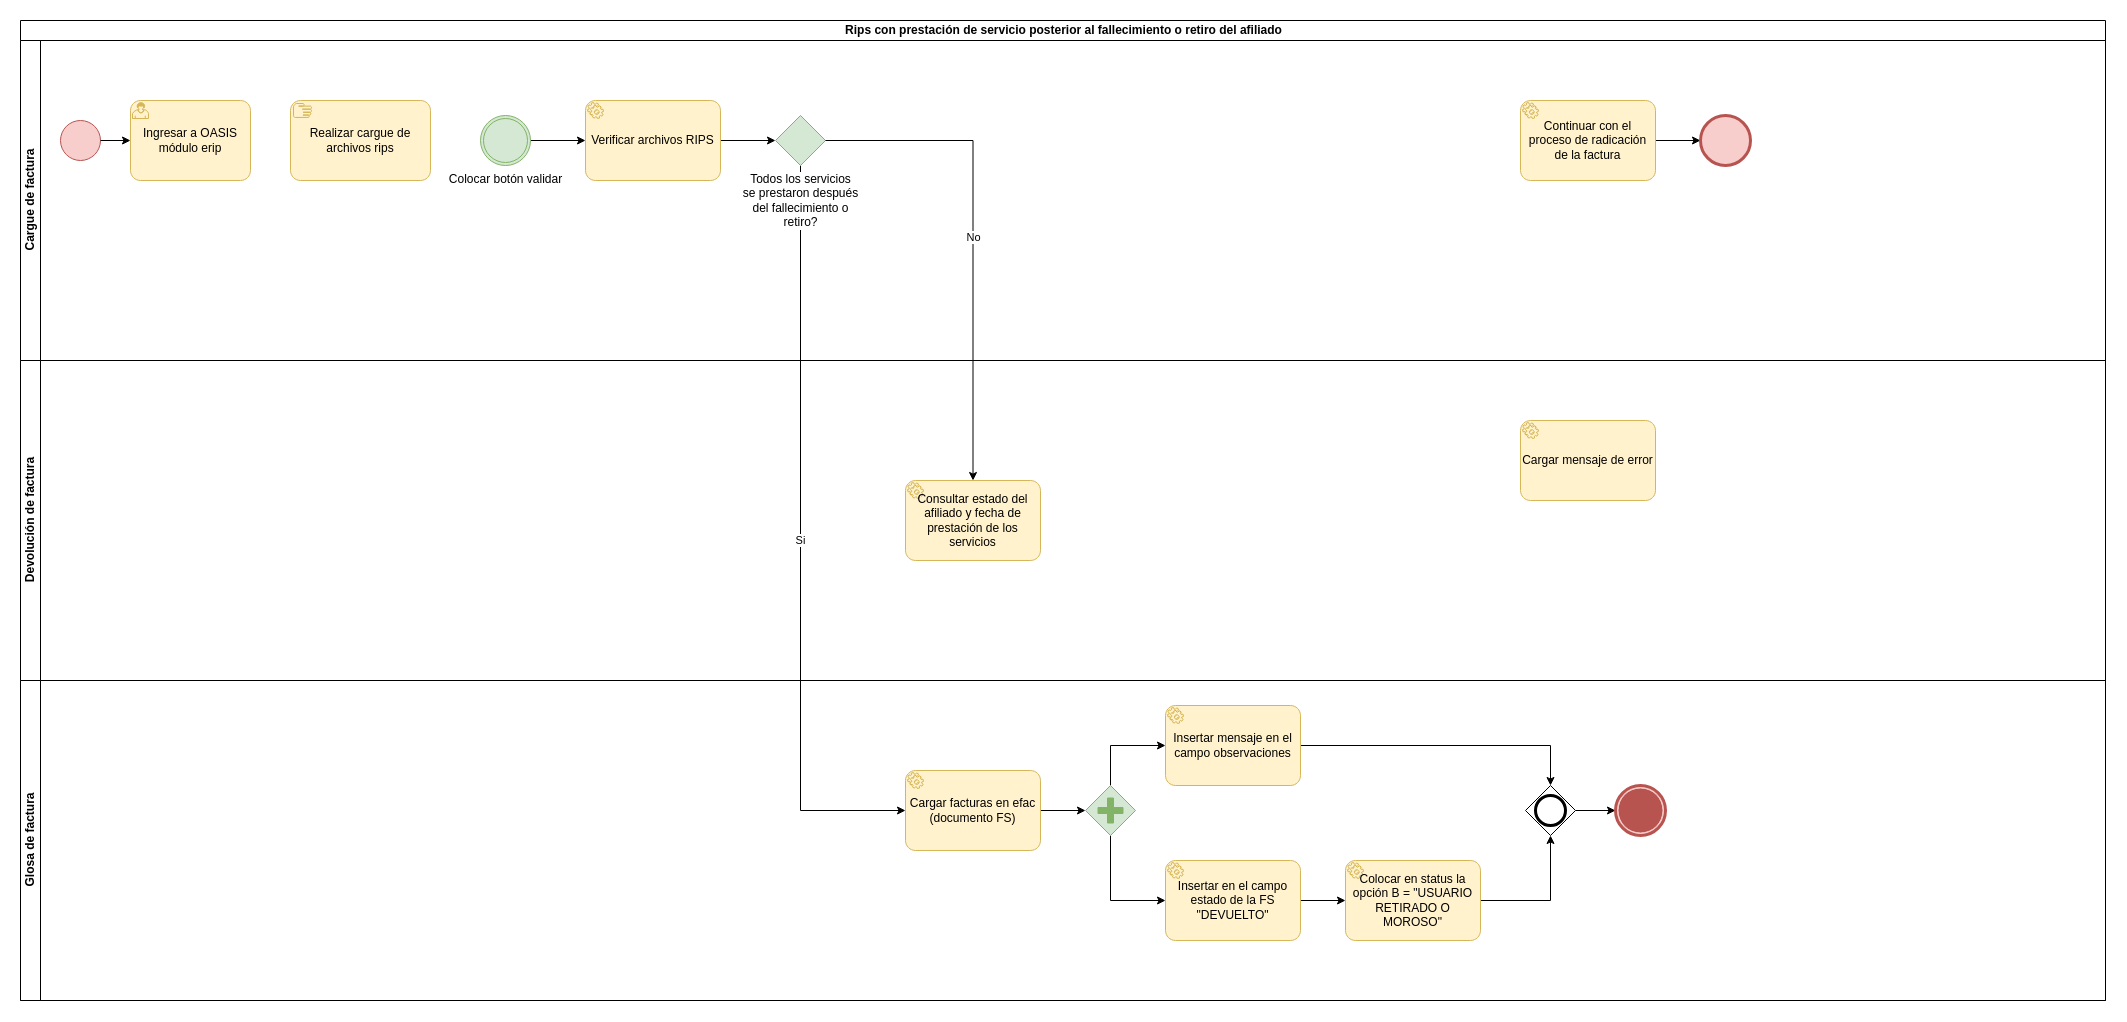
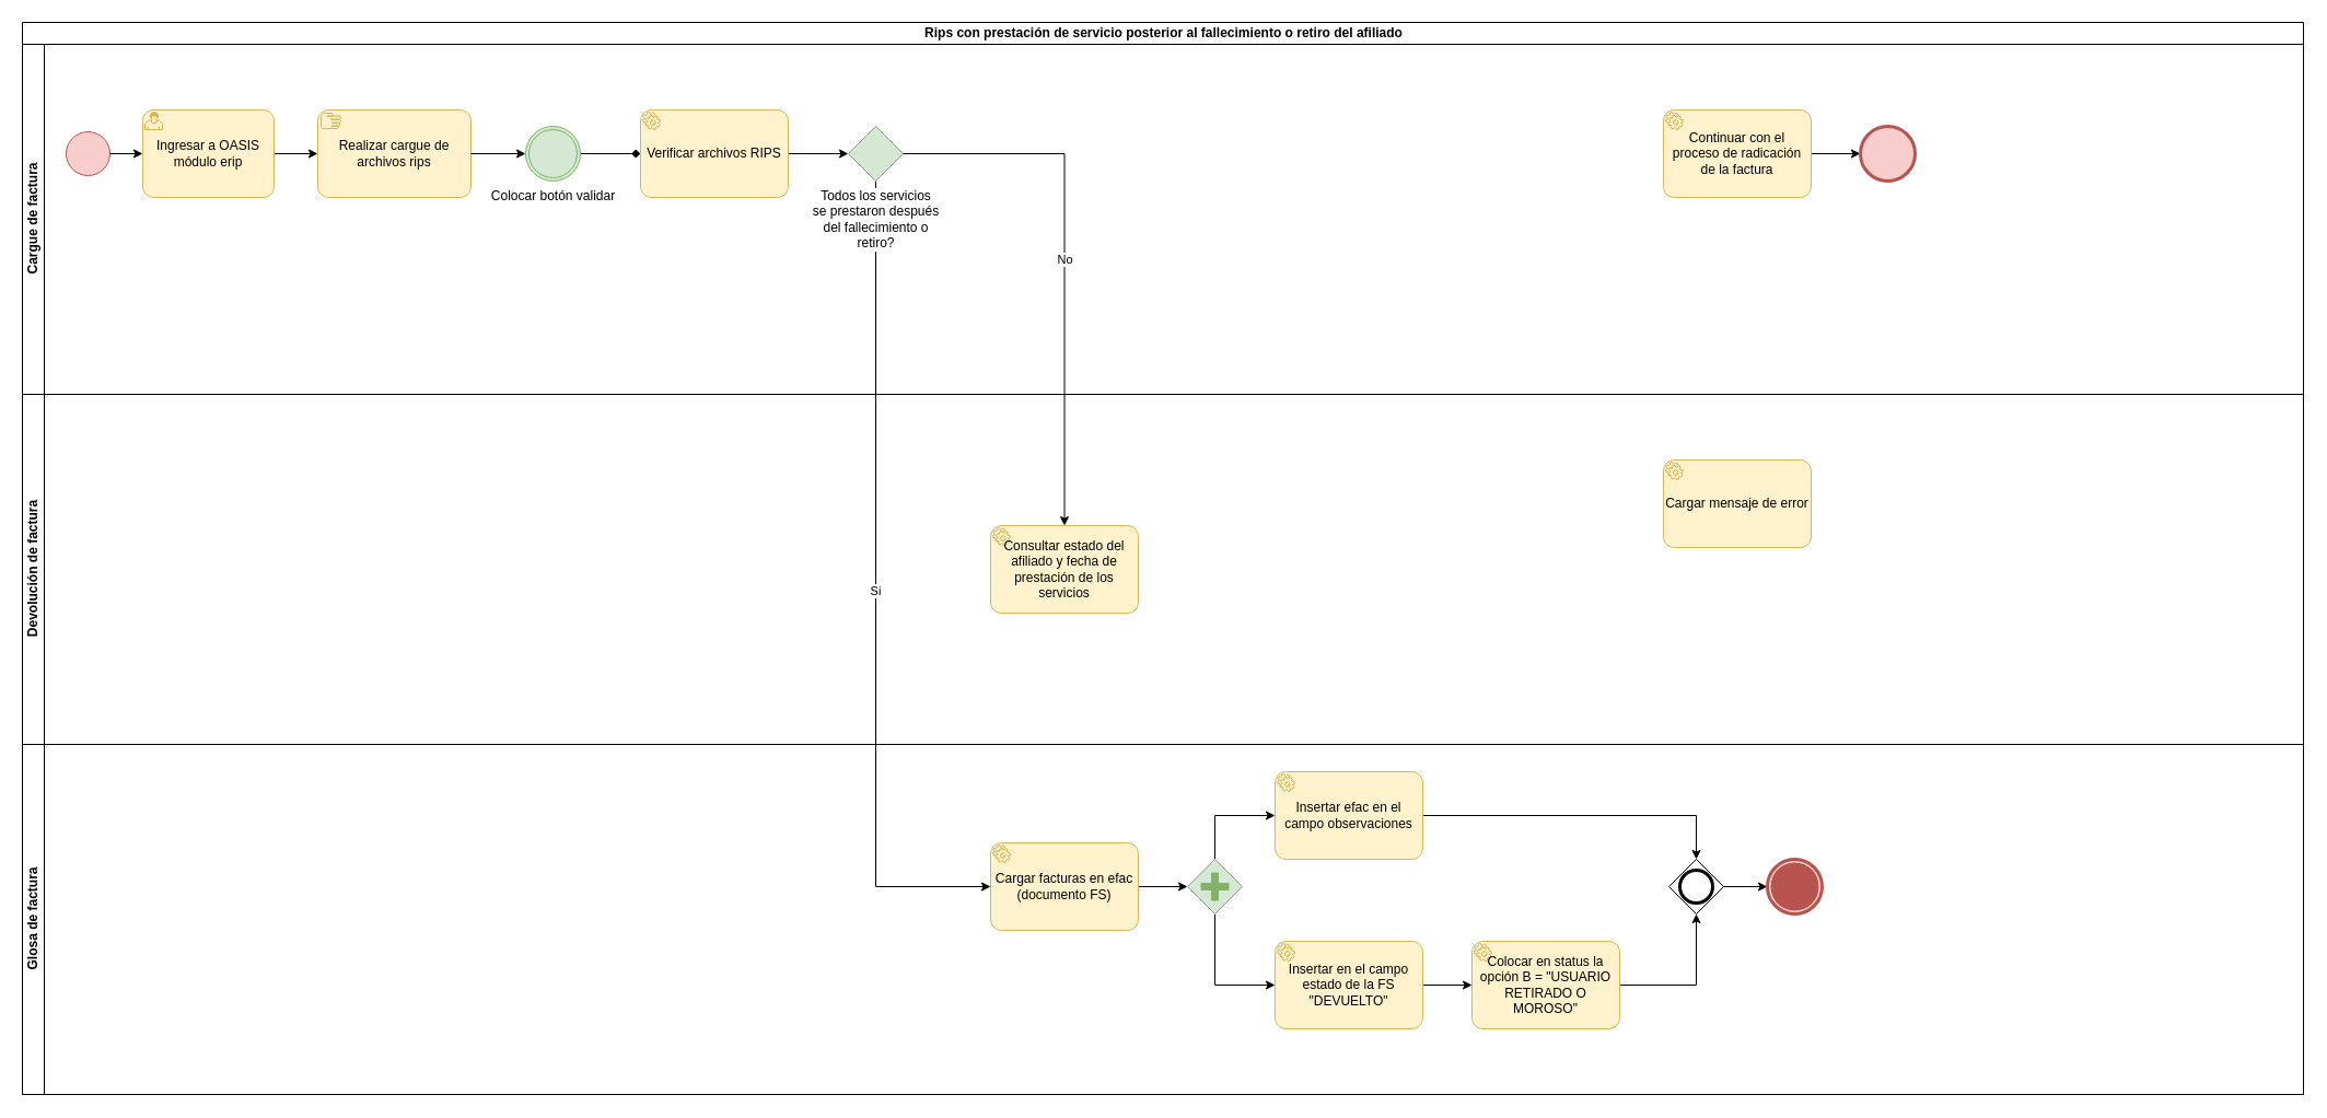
  <mxCell id="0" />
  <mxCell id="1" parent="0" />
  <mxCell id="2" value="&lt;font style=&quot;vertical-align: inherit;&quot;&gt;&lt;font style=&quot;vertical-align: inherit;&quot;&gt;Rips con prestación de servicio posterior al fallecimiento o retiro del afiliado&lt;/font&gt;&lt;/font&gt;" style="swimlane;childLayout=stackLayout;resizeParent=1;resizeParentMax=0;horizontal=1;startSize=20;horizontalStack=0;html=1;" parent="1" vertex="1"><mxGeometry x="20" y="20" width="2085" height="980" as="geometry" /></mxCell>
  <mxCell id="3" value="Si" style="edgeStyle=orthogonalEdgeStyle;rounded=0;orthogonalLoop=1;jettySize=auto;html=1;entryX=0;entryY=0.5;entryDx=0;entryDy=0;entryPerimeter=0;" edge="1" parent="2" source="18" target="24"><mxGeometry relative="1" as="geometry"><mxPoint x="780" y="740" as="targetPoint" /><Array as="points"><mxPoint x="780" y="790" /></Array></mxGeometry></mxCell>
  <mxCell id="4" value="&lt;font style=&quot;vertical-align: inherit;&quot;&gt;&lt;font style=&quot;vertical-align: inherit;&quot;&gt;Cargue de factura&lt;/font&gt;&lt;/font&gt;" style="swimlane;startSize=20;horizontal=0;html=1;" parent="2" vertex="1"><mxGeometry y="20" width="2085" height="320" as="geometry" /></mxCell>
  <mxCell id="5" value="" style="points=[[0.145,0.145,0],[0.5,0,0],[0.855,0.145,0],[1,0.5,0],[0.855,0.855,0],[0.5,1,0],[0.145,0.855,0],[0,0.5,0]];shape=mxgraph.bpmn.event;html=1;verticalLabelPosition=bottom;labelBackgroundColor=#ffffff;verticalAlign=top;align=center;perimeter=ellipsePerimeter;outlineConnect=0;aspect=fixed;outline=standard;symbol=general;fillColor=#f8cecc;strokeColor=#b85450;" parent="4" vertex="1"><mxGeometry x="40" y="80" width="40" height="40" as="geometry" /></mxCell>
  <mxCell id="6" value="Realizar cargue de archivos rips" style="points=[[0.25,0,0],[0.5,0,0],[0.75,0,0],[1,0.25,0],[1,0.5,0],[1,0.75,0],[0.75,1,0],[0.5,1,0],[0.25,1,0],[0,0.75,0],[0,0.5,0],[0,0.25,0]];shape=mxgraph.bpmn.task;whiteSpace=wrap;rectStyle=rounded;size=10;html=1;container=1;expand=0;collapsible=0;taskMarker=manual;fillColor=#fff2cc;strokeColor=#d6b656;" parent="4" vertex="1"><mxGeometry x="270" y="60" width="140" height="80" as="geometry" /></mxCell>
+ <mxCell id="7" style="edgeStyle=orthogonalEdgeStyle;rounded=0;orthogonalLoop=1;jettySize=auto;html=1;" parent="4" source="8" target="6" edge="1"><mxGeometry relative="1" as="geometry"><mxPoint x="270" y="100" as="targetPoint" /></mxGeometry></mxCell>
  <mxCell id="8" value="Ingresar a OASIS módulo erip" style="points=[[0.25,0,0],[0.5,0,0],[0.75,0,0],[1,0.25,0],[1,0.5,0],[1,0.75,0],[0.75,1,0],[0.5,1,0],[0.25,1,0],[0,0.75,0],[0,0.5,0],[0,0.25,0]];shape=mxgraph.bpmn.task;whiteSpace=wrap;rectStyle=rounded;size=10;html=1;container=1;expand=0;collapsible=0;taskMarker=user;fillColor=#fff2cc;strokeColor=#d6b656;" parent="4" vertex="1"><mxGeometry x="110" y="60" width="120" height="80" as="geometry" /></mxCell>
  <mxCell id="9" style="edgeStyle=orthogonalEdgeStyle;rounded=0;orthogonalLoop=1;jettySize=auto;html=1;entryX=0;entryY=0.5;entryDx=0;entryDy=0;entryPerimeter=0;" parent="4" source="5" target="8" edge="1"><mxGeometry relative="1" as="geometry"><mxPoint x="110" y="100" as="targetPoint" /></mxGeometry></mxCell>
- <mxCell id="11" style="edgeStyle=orthogonalEdgeStyle;rounded=0;orthogonalLoop=1;jettySize=auto;html=1;entryX=0;entryY=0.5;entryDx=0;entryDy=0;entryPerimeter=0;" parent="4" source="12" target="14" edge="1"><mxGeometry relative="1" as="geometry"><mxPoint x="560" y="100" as="targetPoint" /></mxGeometry></mxCell>
+ <mxCell id="10" style="edgeStyle=orthogonalEdgeStyle;rounded=0;orthogonalLoop=1;jettySize=auto;html=1;entryX=0;entryY=0.5;entryDx=0;entryDy=0;entryPerimeter=0;" parent="4" source="6" target="12" edge="1"><mxGeometry relative="1" as="geometry"><mxPoint x="460" y="100" as="targetPoint" /></mxGeometry></mxCell>
+ <mxCell id="11" style="edgeStyle=orthogonalEdgeStyle;rounded=0;orthogonalLoop=1;jettySize=auto;html=1;entryX=0;entryY=0.5;entryDx=0;entryDy=0;entryPerimeter=0;endArrow=diamond;" parent="4" source="12" target="14" edge="1"><mxGeometry relative="1" as="geometry"><mxPoint x="560" y="100" as="targetPoint" /></mxGeometry></mxCell>
  <mxCell id="12" value="Colocar botón validar" style="points=[[0.145,0.145,0],[0.5,0,0],[0.855,0.145,0],[1,0.5,0],[0.855,0.855,0],[0.5,1,0],[0.145,0.855,0],[0,0.5,0]];shape=mxgraph.bpmn.event;html=1;verticalLabelPosition=bottom;labelBackgroundColor=#ffffff;verticalAlign=top;align=center;perimeter=ellipsePerimeter;outlineConnect=0;aspect=fixed;outline=throwing;symbol=general;fillColor=#d5e8d4;strokeColor=#82b366;" parent="4" vertex="1"><mxGeometry x="460" y="75" width="50" height="50" as="geometry" /></mxCell>
  <mxCell id="13" style="edgeStyle=orthogonalEdgeStyle;rounded=0;orthogonalLoop=1;jettySize=auto;html=1;entryX=0;entryY=0.5;entryDx=0;entryDy=0;entryPerimeter=0;" parent="4" source="14" target="18" edge="1"><mxGeometry relative="1" as="geometry"><mxPoint x="755" y="100" as="targetPoint" /></mxGeometry></mxCell>
  <mxCell id="14" value="&lt;font style=&quot;vertical-align: inherit;&quot;&gt;&lt;font style=&quot;vertical-align: inherit;&quot;&gt;Verificar archivos RIPS&lt;/font&gt;&lt;/font&gt;" style="points=[[0.25,0,0],[0.5,0,0],[0.75,0,0],[1,0.25,0],[1,0.5,0],[1,0.75,0],[0.75,1,0],[0.5,1,0],[0.25,1,0],[0,0.75,0],[0,0.5,0],[0,0.25,0]];shape=mxgraph.bpmn.task;whiteSpace=wrap;rectStyle=rounded;size=10;html=1;container=1;expand=0;collapsible=0;taskMarker=service;fillColor=#fff2cc;strokeColor=#d6b656;" parent="4" vertex="1"><mxGeometry x="565" y="60" width="135" height="80" as="geometry" /></mxCell>
  <mxCell id="15" style="edgeStyle=orthogonalEdgeStyle;rounded=0;orthogonalLoop=1;jettySize=auto;html=1;" parent="4" source="16" target="17" edge="1"><mxGeometry relative="1" as="geometry" /></mxCell>
  <mxCell id="16" value="Continuar con el proceso de radicación de la factura" style="points=[[0.25,0,0],[0.5,0,0],[0.75,0,0],[1,0.25,0],[1,0.5,0],[1,0.75,0],[0.75,1,0],[0.5,1,0],[0.25,1,0],[0,0.75,0],[0,0.5,0],[0,0.25,0]];shape=mxgraph.bpmn.task;whiteSpace=wrap;rectStyle=rounded;size=10;html=1;container=1;expand=0;collapsible=0;taskMarker=service;fillColor=#fff2cc;strokeColor=#d6b656;" parent="4" vertex="1"><mxGeometry x="1500" y="60" width="135" height="80" as="geometry" /></mxCell>
  <mxCell id="17" value="" style="points=[[0.145,0.145,0],[0.5,0,0],[0.855,0.145,0],[1,0.5,0],[0.855,0.855,0],[0.5,1,0],[0.145,0.855,0],[0,0.5,0]];shape=mxgraph.bpmn.event;html=1;verticalLabelPosition=bottom;labelBackgroundColor=#ffffff;verticalAlign=top;align=center;perimeter=ellipsePerimeter;outlineConnect=0;aspect=fixed;outline=end;symbol=terminate2;fillColor=#f8cecc;strokeColor=#b85450;" parent="4" vertex="1"><mxGeometry x="1680" y="75" width="50" height="50" as="geometry" /></mxCell>
  <mxCell id="18" value="Todos los servicios&lt;br&gt;se prestaron después&lt;br&gt;del fallecimiento o&lt;br&gt;retiro?" style="points=[[0.25,0.25,0],[0.5,0,0],[0.75,0.25,0],[1,0.5,0],[0.75,0.75,0],[0.5,1,0],[0.25,0.75,0],[0,0.5,0]];shape=mxgraph.bpmn.gateway2;html=1;verticalLabelPosition=bottom;labelBackgroundColor=#ffffff;verticalAlign=top;align=center;perimeter=rhombusPerimeter;outlineConnect=0;outline=none;symbol=none;fillColor=#d5e8d4;strokeColor=#82b366;" vertex="1" parent="4"><mxGeometry x="755" y="75" width="50" height="50" as="geometry" /></mxCell>
  <mxCell id="19" value="&lt;font style=&quot;vertical-align: inherit;&quot;&gt;&lt;font style=&quot;vertical-align: inherit;&quot;&gt;Devolución de factura&lt;/font&gt;&lt;/font&gt;" style="swimlane;startSize=20;horizontal=0;html=1;" parent="2" vertex="1"><mxGeometry y="340" width="2085" height="320" as="geometry" /></mxCell>
  <mxCell id="20" value="Cargar mensaje de error" style="points=[[0.25,0,0],[0.5,0,0],[0.75,0,0],[1,0.25,0],[1,0.5,0],[1,0.75,0],[0.75,1,0],[0.5,1,0],[0.25,1,0],[0,0.75,0],[0,0.5,0],[0,0.25,0]];shape=mxgraph.bpmn.task;whiteSpace=wrap;rectStyle=rounded;size=10;html=1;container=1;expand=0;collapsible=0;taskMarker=service;fillColor=#fff2cc;strokeColor=#d6b656;" parent="19" vertex="1"><mxGeometry x="1500" y="60" width="135" height="80" as="geometry" /></mxCell>
  <mxCell id="21" value="Consultar estado del afiliado y fecha de prestación de los servicios" style="points=[[0.25,0,0],[0.5,0,0],[0.75,0,0],[1,0.25,0],[1,0.5,0],[1,0.75,0],[0.75,1,0],[0.5,1,0],[0.25,1,0],[0,0.75,0],[0,0.5,0],[0,0.25,0]];shape=mxgraph.bpmn.task;whiteSpace=wrap;rectStyle=rounded;size=10;html=1;container=1;expand=0;collapsible=0;taskMarker=service;fillColor=#fff2cc;strokeColor=#d6b656;" vertex="1" parent="19"><mxGeometry x="885" y="120" width="135" height="80" as="geometry" /></mxCell>
  <mxCell id="22" value="&lt;font style=&quot;vertical-align: inherit;&quot;&gt;&lt;font style=&quot;vertical-align: inherit;&quot;&gt;Glosa de factura&lt;/font&gt;&lt;/font&gt;" style="swimlane;startSize=20;horizontal=0;html=1;" vertex="1" parent="2"><mxGeometry y="660" width="2085" height="320" as="geometry" /></mxCell>
  <mxCell id="23" style="edgeStyle=orthogonalEdgeStyle;rounded=0;orthogonalLoop=1;jettySize=auto;html=1;" edge="1" parent="22" source="24" target="27"><mxGeometry relative="1" as="geometry" /></mxCell>
  <mxCell id="24" value="&lt;font style=&quot;vertical-align: inherit;&quot;&gt;&lt;font style=&quot;vertical-align: inherit;&quot;&gt;Cargar facturas en efac (documento FS)&lt;/font&gt;&lt;/font&gt;" style="points=[[0.25,0,0],[0.5,0,0],[0.75,0,0],[1,0.25,0],[1,0.5,0],[1,0.75,0],[0.75,1,0],[0.5,1,0],[0.25,1,0],[0,0.75,0],[0,0.5,0],[0,0.25,0]];shape=mxgraph.bpmn.task;whiteSpace=wrap;rectStyle=rounded;size=10;html=1;container=1;expand=0;collapsible=0;taskMarker=service;fillColor=#fff2cc;strokeColor=#d6b656;" vertex="1" parent="22"><mxGeometry x="885" y="90" width="135" height="80" as="geometry" /></mxCell>
  <mxCell id="25" style="edgeStyle=orthogonalEdgeStyle;rounded=0;orthogonalLoop=1;jettySize=auto;html=1;entryX=0;entryY=0.5;entryDx=0;entryDy=0;entryPerimeter=0;" edge="1" parent="22" source="27" target="29"><mxGeometry relative="1" as="geometry"><Array as="points"><mxPoint x="1090" y="65" /></Array></mxGeometry></mxCell>
  <mxCell id="26" style="edgeStyle=orthogonalEdgeStyle;rounded=0;orthogonalLoop=1;jettySize=auto;html=1;entryX=0;entryY=0.5;entryDx=0;entryDy=0;entryPerimeter=0;" edge="1" parent="22" source="27" target="31"><mxGeometry relative="1" as="geometry"><Array as="points"><mxPoint x="1090" y="220" /></Array></mxGeometry></mxCell>
  <mxCell id="27" value="" style="points=[[0.25,0.25,0],[0.5,0,0],[0.75,0.25,0],[1,0.5,0],[0.75,0.75,0],[0.5,1,0],[0.25,0.75,0],[0,0.5,0]];shape=mxgraph.bpmn.gateway2;html=1;verticalLabelPosition=bottom;labelBackgroundColor=#ffffff;verticalAlign=top;align=center;perimeter=rhombusPerimeter;outlineConnect=0;outline=none;symbol=none;gwType=parallel;fillColor=#d5e8d4;strokeColor=#82b366;" vertex="1" parent="22"><mxGeometry x="1065" y="105" width="50" height="50" as="geometry" /></mxCell>
  <mxCell id="28" style="edgeStyle=orthogonalEdgeStyle;rounded=0;orthogonalLoop=1;jettySize=auto;html=1;entryX=0.5;entryY=0;entryDx=0;entryDy=0;entryPerimeter=0;" edge="1" parent="22" source="29" target="35"><mxGeometry relative="1" as="geometry" /></mxCell>
- <mxCell id="29" value="&lt;font style=&quot;vertical-align: inherit;&quot;&gt;&lt;font style=&quot;vertical-align: inherit;&quot;&gt;Insertar mensaje en el campo observaciones&lt;/font&gt;&lt;/font&gt;" style="points=[[0.25,0,0],[0.5,0,0],[0.75,0,0],[1,0.25,0],[1,0.5,0],[1,0.75,0],[0.75,1,0],[0.5,1,0],[0.25,1,0],[0,0.75,0],[0,0.5,0],[0,0.25,0]];shape=mxgraph.bpmn.task;whiteSpace=wrap;rectStyle=rounded;size=10;html=1;container=1;expand=0;collapsible=0;taskMarker=service;fillColor=#fff2cc;strokeColor=#d6b656;" vertex="1" parent="22"><mxGeometry x="1145" y="25" width="135" height="80" as="geometry" /></mxCell>
+ <mxCell id="29" value="&lt;font style=&quot;vertical-align: inherit;&quot;&gt;&lt;font style=&quot;vertical-align: inherit;&quot;&gt;Insertar efac en el campo observaciones&lt;/font&gt;&lt;/font&gt;" style="points=[[0.25,0,0],[0.5,0,0],[0.75,0,0],[1,0.25,0],[1,0.5,0],[1,0.75,0],[0.75,1,0],[0.5,1,0],[0.25,1,0],[0,0.75,0],[0,0.5,0],[0,0.25,0]];shape=mxgraph.bpmn.task;whiteSpace=wrap;rectStyle=rounded;size=10;html=1;container=1;expand=0;collapsible=0;taskMarker=service;fillColor=#fff2cc;strokeColor=#d6b656;" vertex="1" parent="22"><mxGeometry x="1145" y="25" width="135" height="80" as="geometry" /></mxCell>
  <mxCell id="30" style="edgeStyle=orthogonalEdgeStyle;rounded=0;orthogonalLoop=1;jettySize=auto;html=1;" edge="1" parent="22" source="31" target="33"><mxGeometry relative="1" as="geometry" /></mxCell>
  <mxCell id="31" value="&lt;font style=&quot;vertical-align: inherit;&quot;&gt;&lt;font style=&quot;vertical-align: inherit;&quot;&gt;Insertar en el campo estado de la FS &quot;DEVUELTO&quot;&lt;/font&gt;&lt;/font&gt;" style="points=[[0.25,0,0],[0.5,0,0],[0.75,0,0],[1,0.25,0],[1,0.5,0],[1,0.75,0],[0.75,1,0],[0.5,1,0],[0.25,1,0],[0,0.75,0],[0,0.5,0],[0,0.25,0]];shape=mxgraph.bpmn.task;whiteSpace=wrap;rectStyle=rounded;size=10;html=1;container=1;expand=0;collapsible=0;taskMarker=service;fillColor=#fff2cc;strokeColor=#d6b656;" vertex="1" parent="22"><mxGeometry x="1145" y="180" width="135" height="80" as="geometry" /></mxCell>
  <mxCell id="32" style="edgeStyle=orthogonalEdgeStyle;rounded=0;orthogonalLoop=1;jettySize=auto;html=1;" edge="1" parent="22" source="33" target="35"><mxGeometry relative="1" as="geometry" /></mxCell>
  <mxCell id="33" value="&lt;font style=&quot;vertical-align: inherit;&quot;&gt;&lt;font style=&quot;vertical-align: inherit;&quot;&gt;Colocar en status la opción B = &quot;USUARIO RETIRADO O MOROSO&quot;&lt;/font&gt;&lt;/font&gt;" style="points=[[0.25,0,0],[0.5,0,0],[0.75,0,0],[1,0.25,0],[1,0.5,0],[1,0.75,0],[0.75,1,0],[0.5,1,0],[0.25,1,0],[0,0.75,0],[0,0.5,0],[0,0.25,0]];shape=mxgraph.bpmn.task;whiteSpace=wrap;rectStyle=rounded;size=10;html=1;container=1;expand=0;collapsible=0;taskMarker=service;fillColor=#fff2cc;strokeColor=#d6b656;" vertex="1" parent="22"><mxGeometry x="1325" y="180" width="135" height="80" as="geometry" /></mxCell>
  <mxCell id="34" style="edgeStyle=orthogonalEdgeStyle;rounded=0;orthogonalLoop=1;jettySize=auto;html=1;" edge="1" parent="22" source="35" target="36"><mxGeometry relative="1" as="geometry" /></mxCell>
  <mxCell id="35" value="" style="points=[[0.25,0.25,0],[0.5,0,0],[0.75,0.25,0],[1,0.5,0],[0.75,0.75,0],[0.5,1,0],[0.25,0.75,0],[0,0.5,0]];shape=mxgraph.bpmn.gateway2;html=1;verticalLabelPosition=bottom;labelBackgroundColor=#ffffff;verticalAlign=top;align=center;perimeter=rhombusPerimeter;outlineConnect=0;outline=end;symbol=general;" vertex="1" parent="22"><mxGeometry x="1505" y="105" width="50" height="50" as="geometry" /></mxCell>
  <mxCell id="36" value="" style="points=[[0.145,0.145,0],[0.5,0,0],[0.855,0.145,0],[1,0.5,0],[0.855,0.855,0],[0.5,1,0],[0.145,0.855,0],[0,0.5,0]];shape=mxgraph.bpmn.event;html=1;verticalLabelPosition=bottom;labelBackgroundColor=#ffffff;verticalAlign=top;align=center;perimeter=ellipsePerimeter;outlineConnect=0;aspect=fixed;outline=end;symbol=terminate;fillColor=#f8cecc;strokeColor=#b85450;" vertex="1" parent="22"><mxGeometry x="1595" y="105" width="50" height="50" as="geometry" /></mxCell>
  <mxCell id="37" value="No" style="edgeStyle=orthogonalEdgeStyle;rounded=0;orthogonalLoop=1;jettySize=auto;html=1;" edge="1" parent="2" source="18" target="21"><mxGeometry relative="1" as="geometry"><mxPoint x="935" y="450" as="targetPoint" /></mxGeometry></mxCell>
